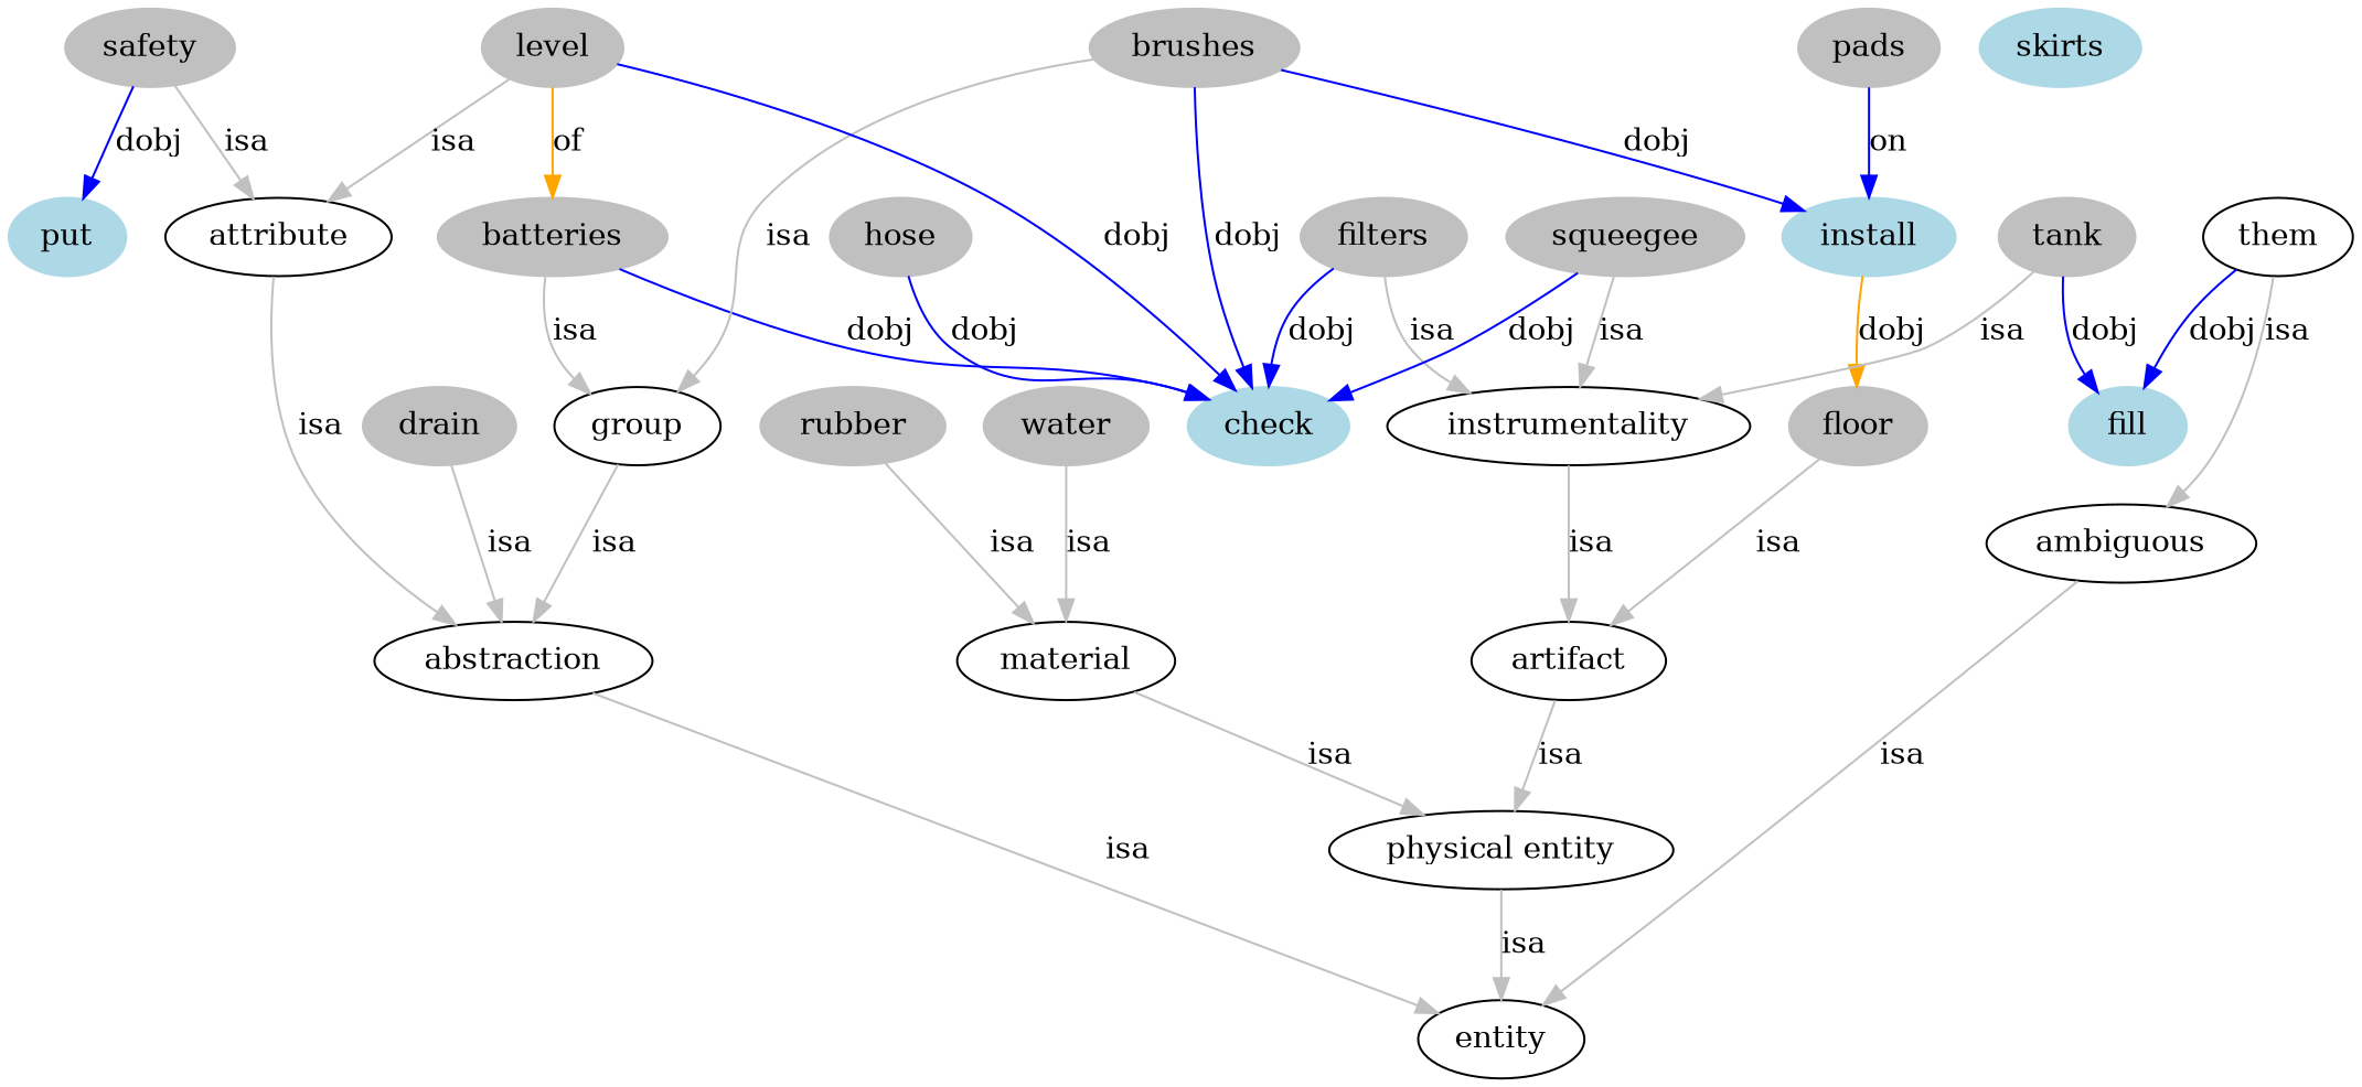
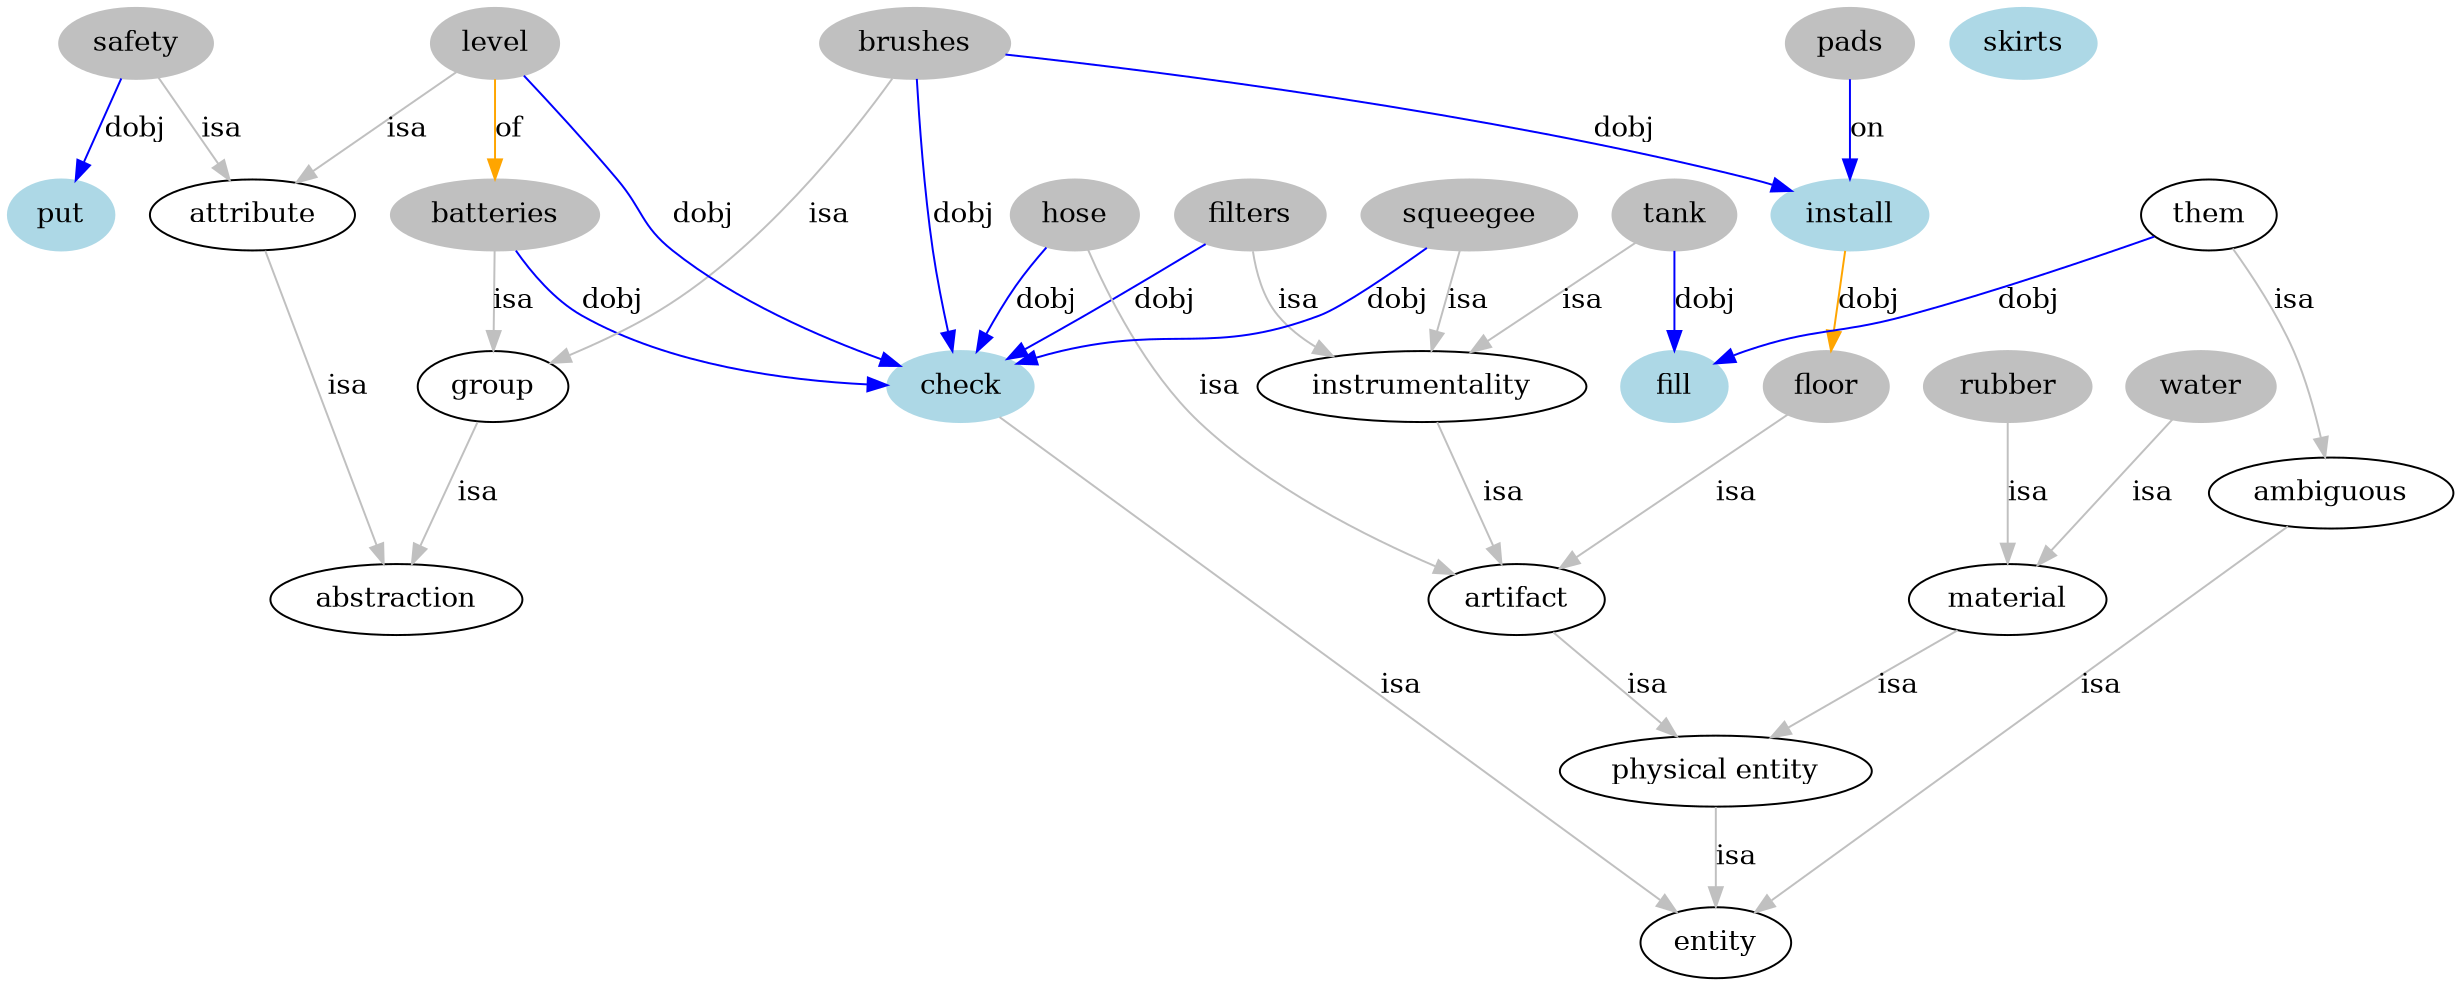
  digraph {
    node [color=grey style=filled]
    edge [color=grey]
    group [color="" style=""]
    batteries
    check [color=lightblue]
    abstraction [color="" style=""]
    entity [color="" style=""]
    brushes
    install [color=lightblue]
    floor
-   drain
    artifact [color="" style=""]
    "physical entity" [color="" style=""]
    filters
    instrumentality [color="" style=""]
    hose
    level
    attribute [color="" style=""]
    material [color="" style=""]
    pads
    rubber
    safety
    put [color=lightblue]
    squeegee
    tank
    fill [color=lightblue]
    water
    them [color="" style=""]
    ambiguous [color="" style=""]
    skirts [color=lightblue]
    group -> abstraction [label=isa]
    batteries -> group [label=isa]
    batteries -> check [color=blue label=dobj]
-   abstraction -> entity [label=isa]
+   check -> entity [label=isa]
    brushes -> group [label=isa]
    brushes -> check [color=blue label=dobj]
    brushes -> install [color=blue label=dobj]
    install -> floor [color=orange label=dobj]
    floor -> artifact [label=isa]
-   drain -> abstraction [label=isa]
    artifact -> "physical entity" [label=isa]
    "physical entity" -> entity [label=isa]
    filters -> check [color=blue label=dobj]
    filters -> instrumentality [label=isa]
    instrumentality -> artifact [label=isa]
    hose -> check [color=blue label=dobj]
+   hose -> artifact [label=isa]
    level -> batteries [color=orange label=of]
    level -> check [color=blue label=dobj]
    level -> attribute [label=isa]
    attribute -> abstraction [label=isa]
    material -> "physical entity" [label=isa]
    pads -> install [color=blue label=on]
    rubber -> material [label=isa]
    safety -> attribute [label=isa]
    safety -> put [color=blue label=dobj]
    squeegee -> check [color=blue label=dobj]
    squeegee -> instrumentality [label=isa]
    tank -> instrumentality [label=isa]
    tank -> fill [color=blue label=dobj]
    water -> material [label=isa]
    them -> fill [color=blue label=dobj]
    them -> ambiguous [label=isa]
    ambiguous -> entity [label=isa]
  }
